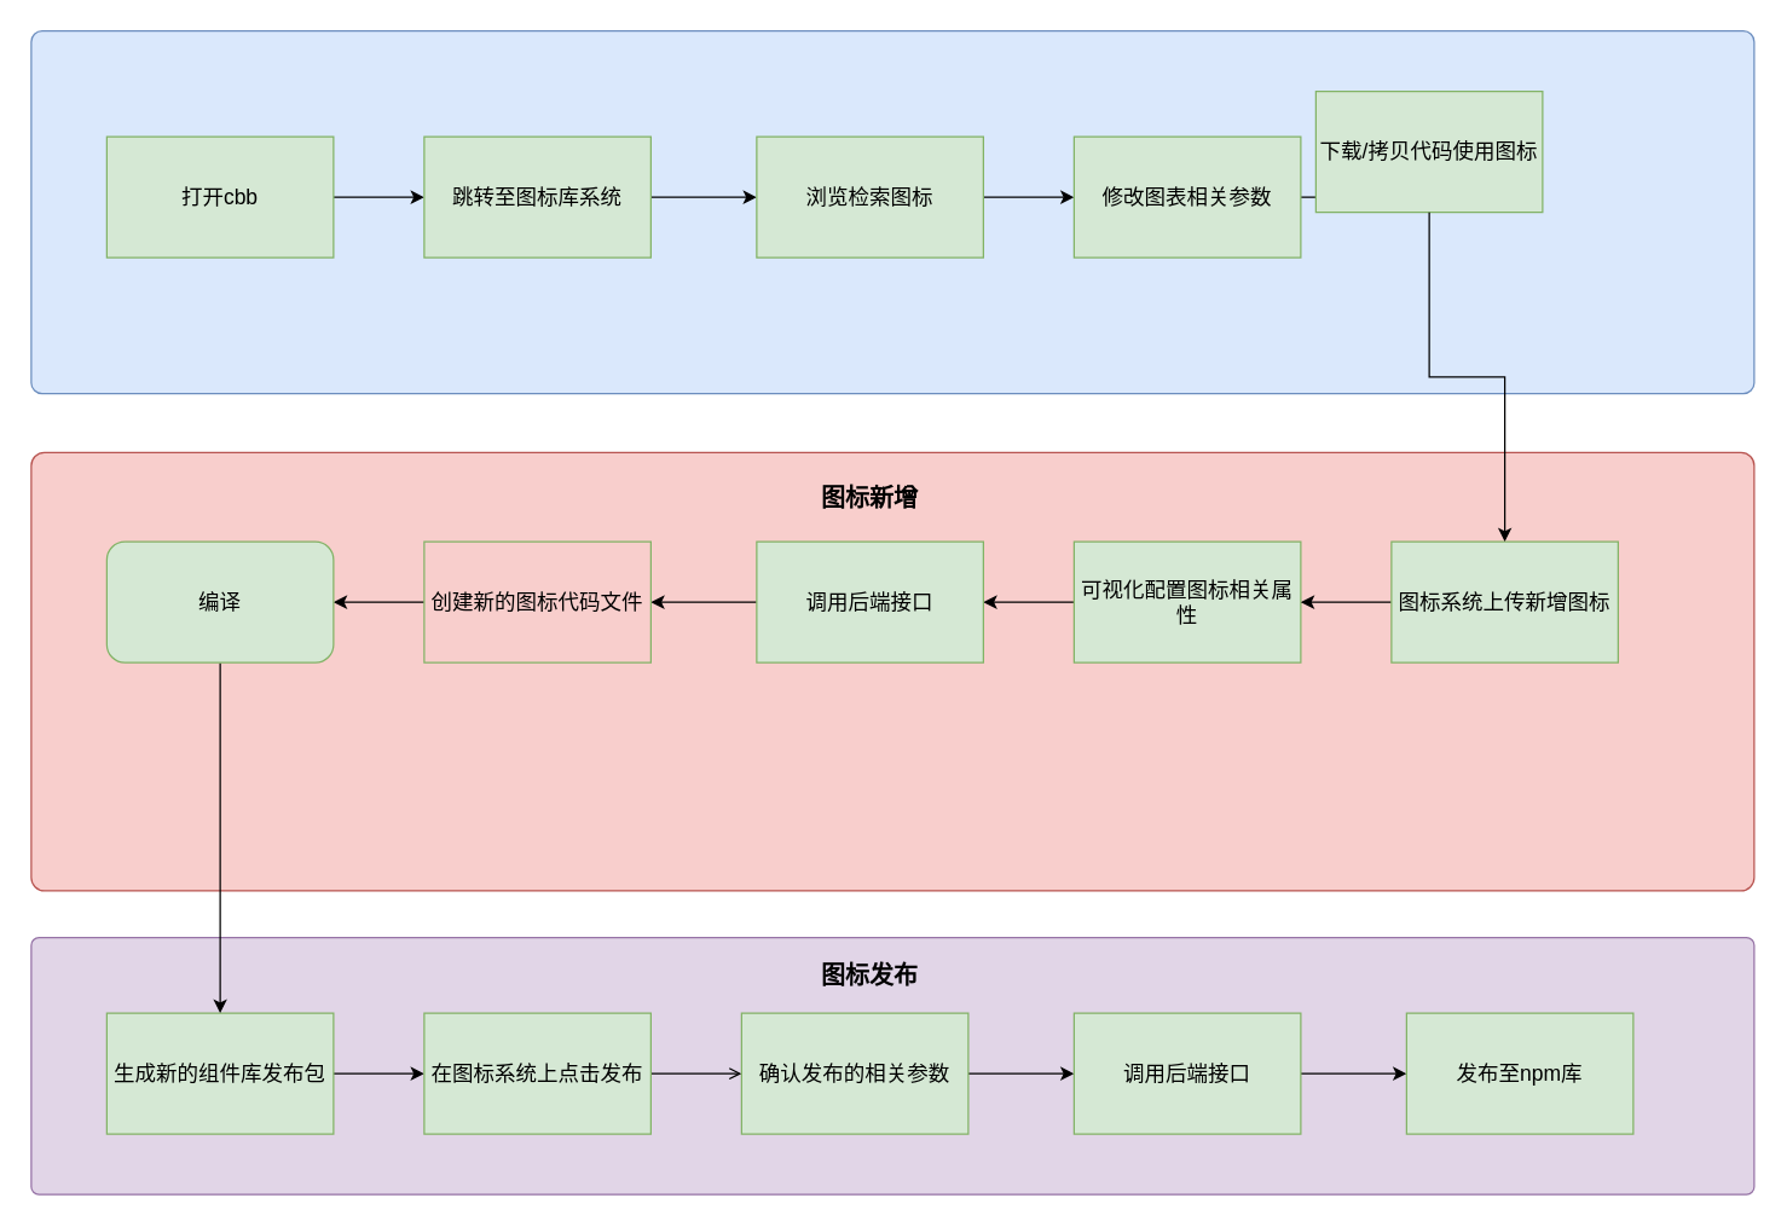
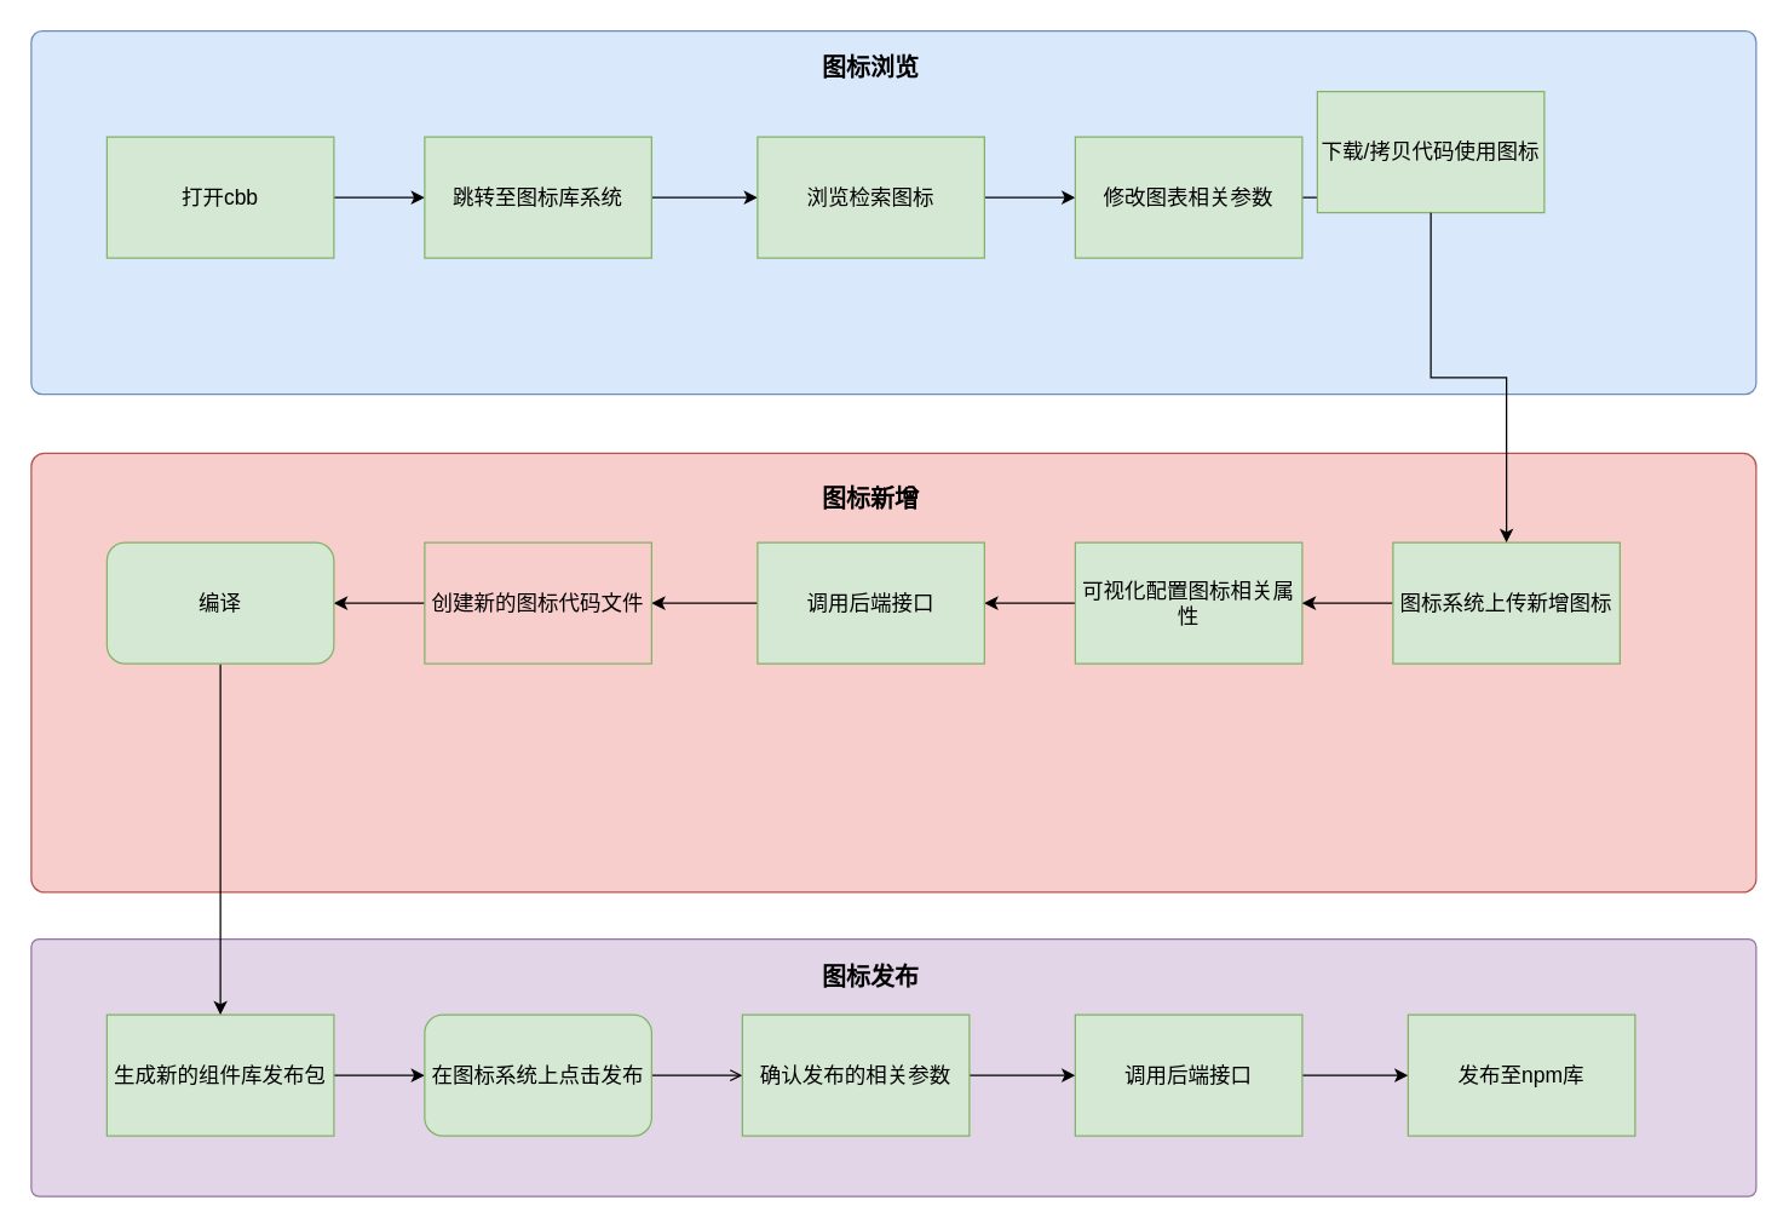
  <mxCell id="0" />
  <mxCell id="1" parent="0" />
  <mxCell id="2" value="" style="rounded=1;whiteSpace=wrap;html=1;fontSize=14;fillColor=#e1d5e7;strokeColor=#9673a6;arcSize=3;" parent="1" vertex="1"><mxGeometry x="20" y="620" width="1140" height="170" as="geometry" /></mxCell>
  <mxCell id="3" value="" style="rounded=1;whiteSpace=wrap;html=1;fontSize=14;fillColor=#f8cecc;strokeColor=#b85450;arcSize=3;" parent="1" vertex="1"><mxGeometry x="20" y="299" width="1140" height="290" as="geometry" /></mxCell>
  <mxCell id="4" value="" style="rounded=1;whiteSpace=wrap;html=1;fontSize=14;fillColor=#dae8fc;strokeColor=#6c8ebf;arcSize=3;" parent="1" vertex="1"><mxGeometry x="20" y="20" width="1140" height="240" as="geometry" /></mxCell>
  <mxCell id="5" value="" style="edgeStyle=orthogonalEdgeStyle;rounded=0;orthogonalLoop=1;jettySize=auto;html=1;fontSize=14;" parent="1" source="6" target="8" edge="1"><mxGeometry relative="1" as="geometry" /></mxCell>
  <mxCell id="6" value="打开cbb" style="rounded=0;whiteSpace=wrap;html=1;fillColor=#d5e8d4;strokeColor=#82b366;fontSize=14;" parent="1" vertex="1"><mxGeometry x="70" y="90" width="150" height="80" as="geometry" /></mxCell>
  <mxCell id="7" value="" style="edgeStyle=orthogonalEdgeStyle;rounded=0;orthogonalLoop=1;jettySize=auto;html=1;fontSize=14;" parent="1" source="8" target="10" edge="1"><mxGeometry relative="1" as="geometry" /></mxCell>
  <mxCell id="8" value="&lt;font style=&quot;font-size: 14px&quot;&gt;跳转至图标库系统&lt;br&gt;&lt;/font&gt;" style="rounded=0;whiteSpace=wrap;html=1;fillColor=#d5e8d4;strokeColor=#82b366;" parent="1" vertex="1"><mxGeometry x="280" y="90" width="150" height="80" as="geometry" /></mxCell>
  <mxCell id="9" value="" style="edgeStyle=orthogonalEdgeStyle;rounded=0;orthogonalLoop=1;jettySize=auto;html=1;fontSize=14;" parent="1" source="10" target="12" edge="1"><mxGeometry relative="1" as="geometry" /></mxCell>
  <mxCell id="10" value="&lt;span style=&quot;font-size: 14px&quot;&gt;浏览检索图标&lt;/span&gt;" style="rounded=0;whiteSpace=wrap;html=1;fillColor=#d5e8d4;strokeColor=#82b366;" parent="1" vertex="1"><mxGeometry x="500" y="90" width="150" height="80" as="geometry" /></mxCell>
  <mxCell id="11" value="" style="edgeStyle=orthogonalEdgeStyle;rounded=0;orthogonalLoop=1;jettySize=auto;html=1;fontSize=14;" parent="1" source="12" target="13" edge="1"><mxGeometry relative="1" as="geometry" /></mxCell>
  <mxCell id="12" value="&lt;span style=&quot;font-size: 14px&quot;&gt;修改图表相关参数&lt;/span&gt;" style="rounded=0;whiteSpace=wrap;html=1;fillColor=#d5e8d4;strokeColor=#82b366;" parent="1" vertex="1"><mxGeometry x="710" y="90" width="150" height="80" as="geometry" /></mxCell>
  <mxCell id="13" value="&lt;span style=&quot;font-size: 14px&quot;&gt;下载/拷贝代码使用图标&lt;/span&gt;" style="rounded=0;whiteSpace=wrap;html=1;fillColor=#d5e8d4;strokeColor=#82b366;" parent="1" vertex="1"><mxGeometry x="870" y="60" width="150" height="80" as="geometry" /></mxCell>
  <mxCell id="14" value="" style="edgeStyle=orthogonalEdgeStyle;rounded=0;orthogonalLoop=1;jettySize=auto;html=1;fontSize=14;" parent="1" source="15" target="19" edge="1"><mxGeometry relative="1" as="geometry" /></mxCell>
  <mxCell id="15" value="&lt;span style=&quot;font-size: 14px&quot;&gt;可视化配置图标相关属性&lt;/span&gt;" style="rounded=0;whiteSpace=wrap;html=1;fillColor=#d5e8d4;strokeColor=#82b366;" parent="1" vertex="1"><mxGeometry x="710" y="358" width="150" height="80" as="geometry" /></mxCell>
  <mxCell id="16" value="" style="edgeStyle=orthogonalEdgeStyle;rounded=0;orthogonalLoop=1;jettySize=auto;html=1;fontSize=14;" parent="1" source="17" target="15" edge="1"><mxGeometry relative="1" as="geometry" /></mxCell>
  <mxCell id="17" value="&lt;span style=&quot;font-size: 14px&quot;&gt;图标系统上传新增图标&lt;/span&gt;" style="rounded=0;whiteSpace=wrap;html=1;fillColor=#d5e8d4;strokeColor=#82b366;" parent="1" vertex="1"><mxGeometry x="920" y="358" width="150" height="80" as="geometry" /></mxCell>
  <mxCell id="18" value="" style="edgeStyle=orthogonalEdgeStyle;rounded=0;orthogonalLoop=1;jettySize=auto;html=1;fontSize=14;" parent="1" source="19" target="21" edge="1"><mxGeometry relative="1" as="geometry" /></mxCell>
  <mxCell id="19" value="&lt;span style=&quot;font-size: 14px&quot;&gt;调用后端接口&lt;/span&gt;" style="rounded=0;whiteSpace=wrap;html=1;fillColor=#d5e8d4;strokeColor=#82b366;" parent="1" vertex="1"><mxGeometry x="500" y="358" width="150" height="80" as="geometry" /></mxCell>
  <mxCell id="20" value="" style="edgeStyle=orthogonalEdgeStyle;rounded=0;orthogonalLoop=1;jettySize=auto;html=1;fontSize=14;" parent="1" source="21" target="25" edge="1"><mxGeometry relative="1" as="geometry" /></mxCell>
  <mxCell id="21" value="&lt;span style=&quot;font-size: 14px&quot;&gt;创建新的图标代码文件&lt;/span&gt;" style="rounded=0;whiteSpace=wrap;html=1;fillColor=#f8cecc;strokeColor=#82b366;" parent="1" vertex="1"><mxGeometry x="280" y="358" width="150" height="80" as="geometry" /></mxCell>
  <mxCell id="22" value="" style="edgeStyle=orthogonalEdgeStyle;rounded=0;orthogonalLoop=1;jettySize=auto;html=1;fontSize=14;" parent="1" source="23" target="27" edge="1"><mxGeometry relative="1" as="geometry" /></mxCell>
  <mxCell id="23" value="&lt;span style=&quot;font-size: 14px&quot;&gt;生成新的组件库发布包&lt;/span&gt;" style="rounded=0;whiteSpace=wrap;html=1;fillColor=#d5e8d4;strokeColor=#82b366;" parent="1" vertex="1"><mxGeometry x="70" y="670" width="150" height="80" as="geometry" /></mxCell>
  <mxCell id="24" value="" style="edgeStyle=orthogonalEdgeStyle;rounded=0;orthogonalLoop=1;jettySize=auto;html=1;fontSize=14;" parent="1" source="25" target="23" edge="1"><mxGeometry relative="1" as="geometry" /></mxCell>
  <mxCell id="25" value="&lt;span style=&quot;font-size: 14px&quot;&gt;编译&lt;/span&gt;" style="whiteSpace=wrap;html=1;fillColor=#d5e8d4;strokeColor=#82b366;rounded=1;" parent="1" vertex="1"><mxGeometry x="70" y="358" width="150" height="80" as="geometry" /></mxCell>
  <mxCell id="26" value="" style="edgeStyle=orthogonalEdgeStyle;rounded=0;orthogonalLoop=1;jettySize=auto;html=1;fontSize=14;endArrow=open;" parent="1" source="27" target="29" edge="1"><mxGeometry relative="1" as="geometry" /></mxCell>
- <mxCell id="27" value="&lt;span style=&quot;font-size: 14px&quot;&gt;在图标系统上点击发布&lt;/span&gt;" style="rounded=0;whiteSpace=wrap;html=1;fillColor=#d5e8d4;strokeColor=#82b366;" parent="1" vertex="1"><mxGeometry x="280" y="670" width="150" height="80" as="geometry" /></mxCell>
+ <mxCell id="27" value="&lt;span style=&quot;font-size: 14px&quot;&gt;在图标系统上点击发布&lt;/span&gt;" style="whiteSpace=wrap;html=1;fillColor=#d5e8d4;strokeColor=#82b366;rounded=1;" parent="1" vertex="1"><mxGeometry x="280" y="670" width="150" height="80" as="geometry" /></mxCell>
  <mxCell id="28" value="" style="edgeStyle=orthogonalEdgeStyle;rounded=0;orthogonalLoop=1;jettySize=auto;html=1;fontSize=14;" parent="1" source="29" target="31" edge="1"><mxGeometry relative="1" as="geometry" /></mxCell>
  <mxCell id="29" value="&lt;span style=&quot;font-size: 14px&quot;&gt;确认发布的相关参数&lt;/span&gt;" style="rounded=0;whiteSpace=wrap;html=1;fillColor=#d5e8d4;strokeColor=#82b366;" parent="1" vertex="1"><mxGeometry x="490" y="670" width="150" height="80" as="geometry" /></mxCell>
  <mxCell id="30" value="" style="edgeStyle=orthogonalEdgeStyle;rounded=0;orthogonalLoop=1;jettySize=auto;html=1;fontSize=14;" parent="1" source="31" target="32" edge="1"><mxGeometry relative="1" as="geometry" /></mxCell>
  <mxCell id="31" value="&lt;span style=&quot;font-size: 14px&quot;&gt;调用后端接口&lt;/span&gt;" style="rounded=0;whiteSpace=wrap;html=1;fillColor=#d5e8d4;strokeColor=#82b366;" parent="1" vertex="1"><mxGeometry x="710" y="670" width="150" height="80" as="geometry" /></mxCell>
  <mxCell id="32" value="&lt;span style=&quot;font-size: 14px&quot;&gt;发布至npm库&lt;/span&gt;" style="rounded=0;whiteSpace=wrap;html=1;fillColor=#d5e8d4;strokeColor=#82b366;" parent="1" vertex="1"><mxGeometry x="930" y="670" width="150" height="80" as="geometry" /></mxCell>
+ <mxCell id="33" value="&lt;b&gt;&lt;font style=&quot;font-size: 16px&quot;&gt;图标浏览&lt;/font&gt;&lt;/b&gt;" style="text;html=1;strokeColor=none;fillColor=none;align=center;verticalAlign=middle;whiteSpace=wrap;rounded=0;fontSize=14;" parent="1" vertex="1"><mxGeometry x="510" y="34" width="130" height="20" as="geometry" /></mxCell>
  <mxCell id="34" value="" style="edgeStyle=orthogonalEdgeStyle;rounded=0;orthogonalLoop=1;jettySize=auto;html=1;fontSize=14;exitX=0.5;exitY=1;exitDx=0;exitDy=0;" parent="1" source="13" target="17" edge="1"><mxGeometry relative="1" as="geometry"><mxPoint x="995" y="230" as="sourcePoint" /></mxGeometry></mxCell>
  <mxCell id="35" value="&lt;b&gt;&lt;font style=&quot;font-size: 16px&quot;&gt;图标新增&lt;/font&gt;&lt;/b&gt;" style="text;html=1;strokeColor=none;fillColor=none;align=center;verticalAlign=middle;whiteSpace=wrap;rounded=0;fontSize=14;" parent="1" vertex="1"><mxGeometry x="510" y="319" width="130" height="20" as="geometry" /></mxCell>
  <mxCell id="36" value="&lt;b&gt;&lt;font style=&quot;font-size: 16px&quot;&gt;图标发布&lt;/font&gt;&lt;/b&gt;" style="text;html=1;strokeColor=none;fillColor=none;align=center;verticalAlign=middle;whiteSpace=wrap;rounded=0;fontSize=14;" parent="1" vertex="1"><mxGeometry x="510" y="635" width="130" height="20" as="geometry" /></mxCell>
